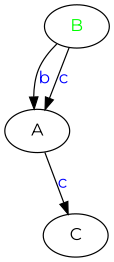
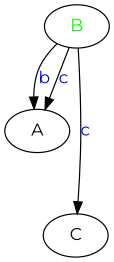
  digraph {
    fontname=Montserrat
    node [fontname=Montserrat]
    edge [fontname=Montserrat]
    n1 [label=<<font color="green">B</font>>]
    A
    C
    n1 -> A [label=<<font color="blue">b</font>>]
    n1 -> A [label=<<font color="blue">c</font>>]
-   A -> C [label=<<font color="blue">c</font>>]
+   n1 -> C [label=<<font color="blue">c</font>>]
  }
